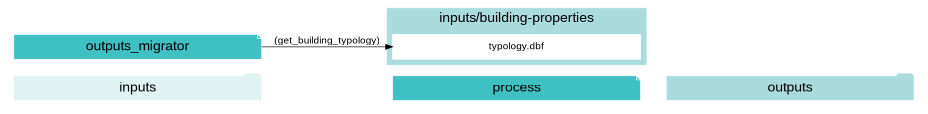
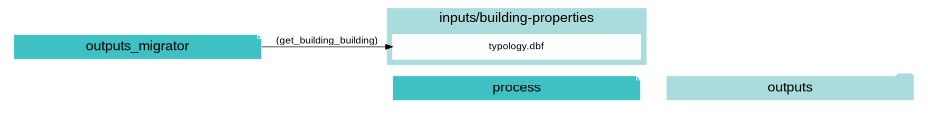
  digraph {
    fontname=arial
    newrank=true
    rankdir=LR
    node [color=white fillcolor="#3FC0C2" fixedsize=true fontname=arial fontsize=20 shape=note style=filled]
    edge [fontname=arial fontsize=15 style=invis]
    process [width=5]
    outputs [fillcolor="#aadcdd" shape=folder width=5]
-   inputs [fillcolor="#E1F2F2" shape=folder width=5]
    n4 [fontsize=15 label="typology.dbf" shape=box width=5 fillcolor=""]
    n5 [label=outputs_migrator width=5]
    subgraph cluster_1 {
      fontsize=25
      style=invis
      process
      outputs
-     inputs
    }
    subgraph cluster_2 {
      color="#aadcdd"
      fontsize=20
      label="inputs/building-properties"
      rank=same
      style=filled
      n4
    }
    process -> outputs
-   inputs -> process
-   n5 -> n4 [label="(get_building_typology)" style=""]
+   n5 -> n4 [label="(get_building_building)" style=""]
  }
